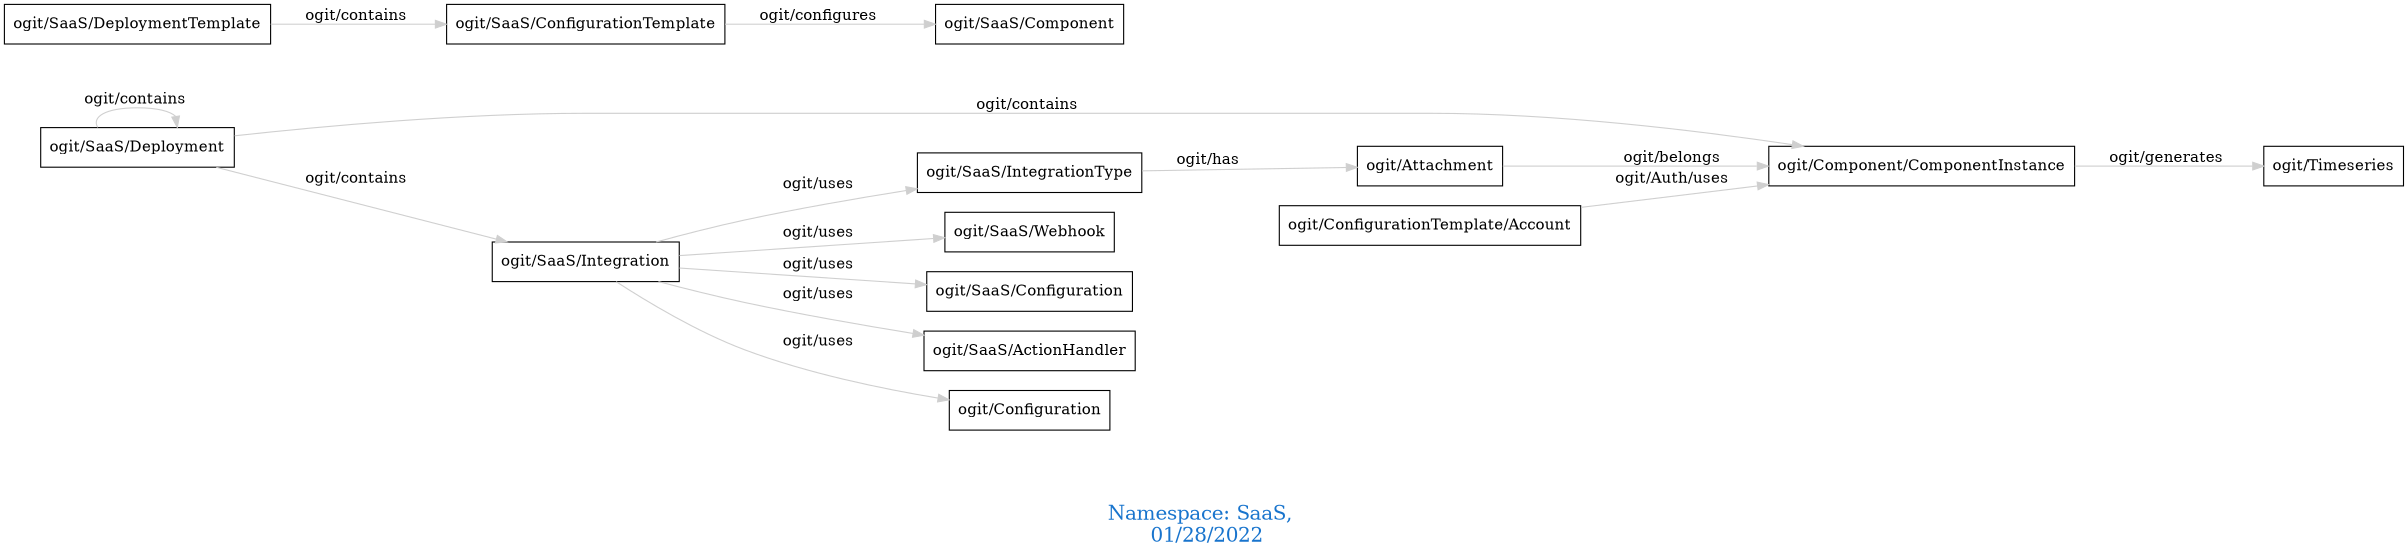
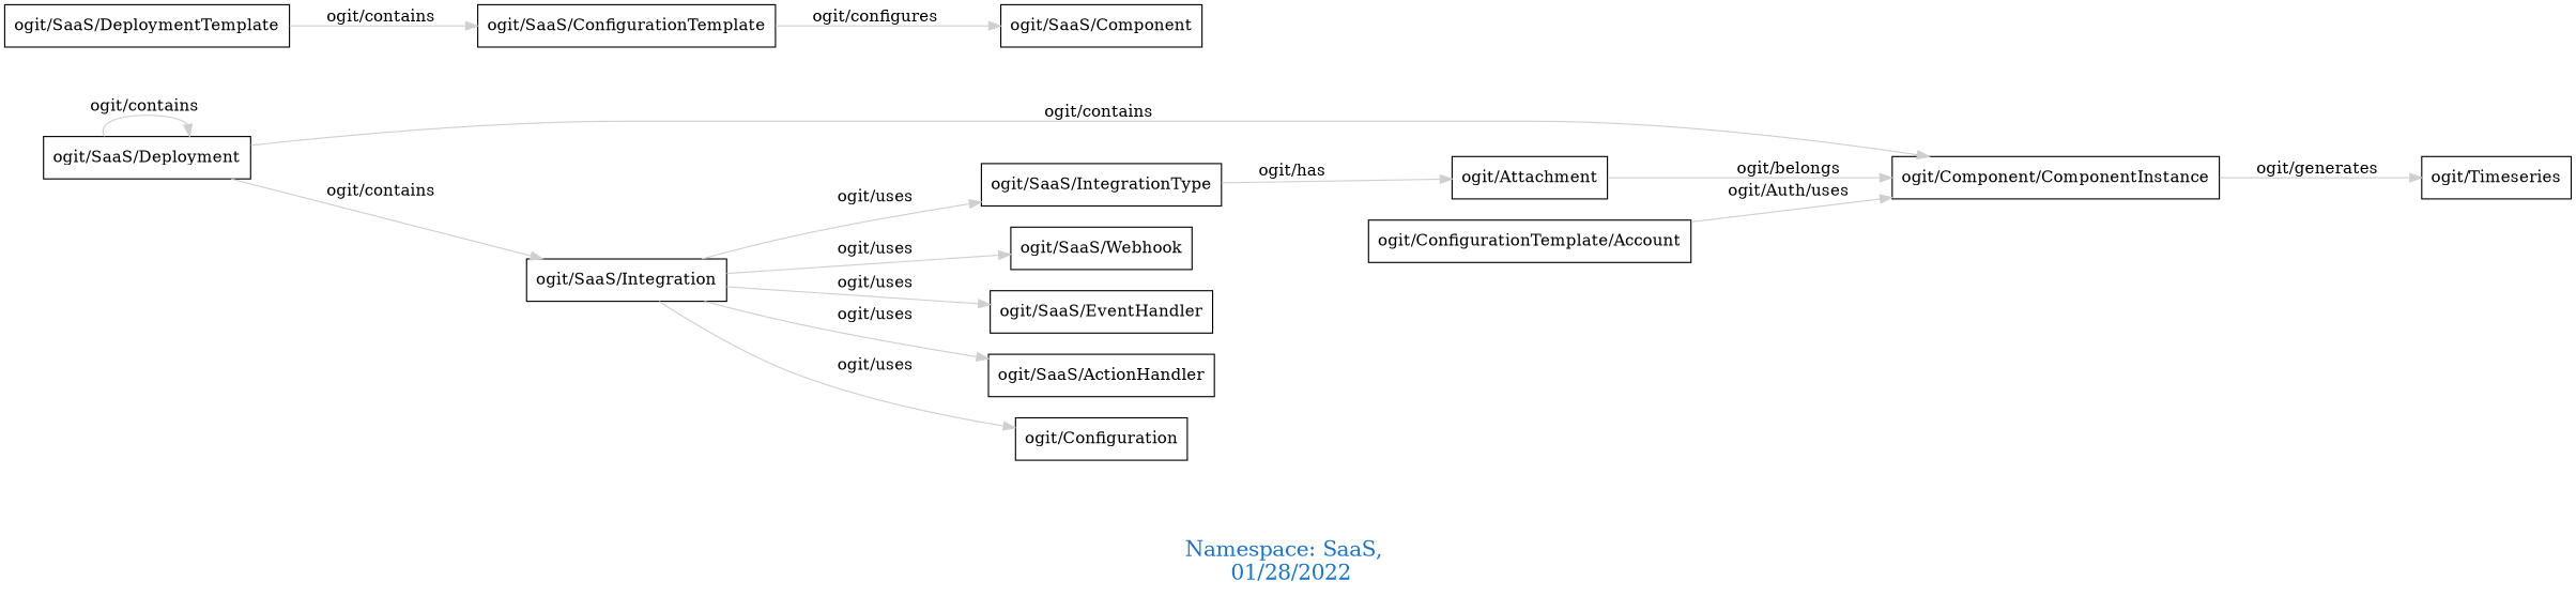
  digraph {
    fontcolor=dodgerblue3
    fontsize=18
    label="\n\n\nNamespace: SaaS, \n 01/28/2022"
    rankdir=LR
    node [shape=polygon]
    edge [color=gray81]
    "ogit/SaaS/Deployment"
    n2 [label="ogit/Component/ComponentInstance"]
    "ogit/SaaS/Integration"
    "ogit/Timeseries"
    "ogit/SaaS/IntegrationType"
    "ogit/SaaS/Webhook"
-   "ogit/SaaS/EventHandler" [label="ogit/SaaS/Configuration"]
+   "ogit/SaaS/EventHandler"
    "ogit/SaaS/ActionHandler"
    "ogit/Configuration"
    "ogit/Attachment"
    "ogit/SaaS/DeploymentTemplate"
    "ogit/SaaS/ConfigurationTemplate"
    "ogit/SaaS/Component"
    n14 [label="ogit/ConfigurationTemplate/Account"]
    "ogit/SaaS/Deployment" -> "ogit/SaaS/Deployment" [label="   ogit/contains    "]
    "ogit/SaaS/Deployment" -> n2 [label="   ogit/contains    "]
    "ogit/SaaS/Deployment" -> "ogit/SaaS/Integration" [label="   ogit/contains    "]
    n2 -> "ogit/Timeseries" [label="   ogit/generates    "]
    "ogit/SaaS/Integration" -> "ogit/SaaS/IntegrationType" [label="   ogit/uses    "]
    "ogit/SaaS/Integration" -> "ogit/SaaS/Webhook" [label="   ogit/uses    "]
    "ogit/SaaS/Integration" -> "ogit/SaaS/EventHandler" [label="   ogit/uses    "]
    "ogit/SaaS/Integration" -> "ogit/SaaS/ActionHandler" [label="   ogit/uses    "]
    "ogit/SaaS/Integration" -> "ogit/Configuration" [label="   ogit/uses    "]
    "ogit/SaaS/IntegrationType" -> "ogit/Attachment" [label="   ogit/has    "]
    "ogit/Attachment" -> n2 [label="   ogit/belongs    "]
    "ogit/SaaS/DeploymentTemplate" -> "ogit/SaaS/ConfigurationTemplate" [label="   ogit/contains    "]
    "ogit/SaaS/ConfigurationTemplate" -> "ogit/SaaS/Component" [label="   ogit/configures    "]
    n14 -> n2 [label="   ogit/Auth/uses    "]
  }
